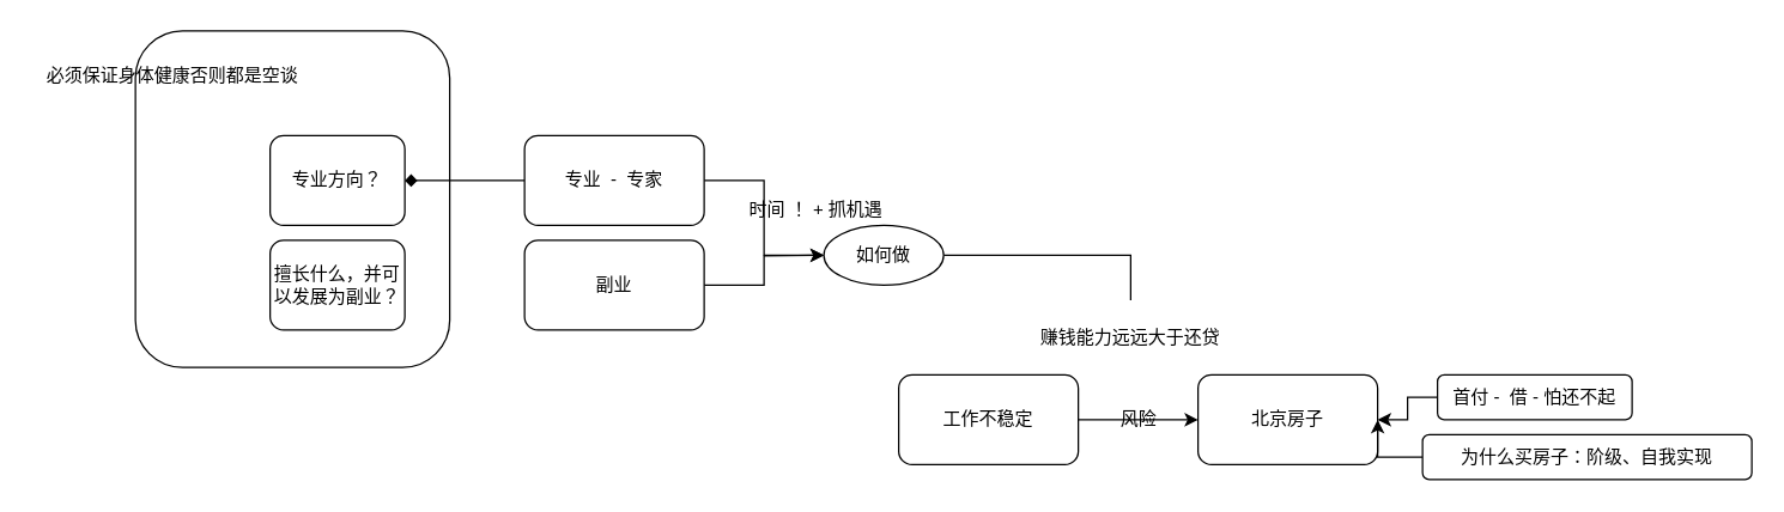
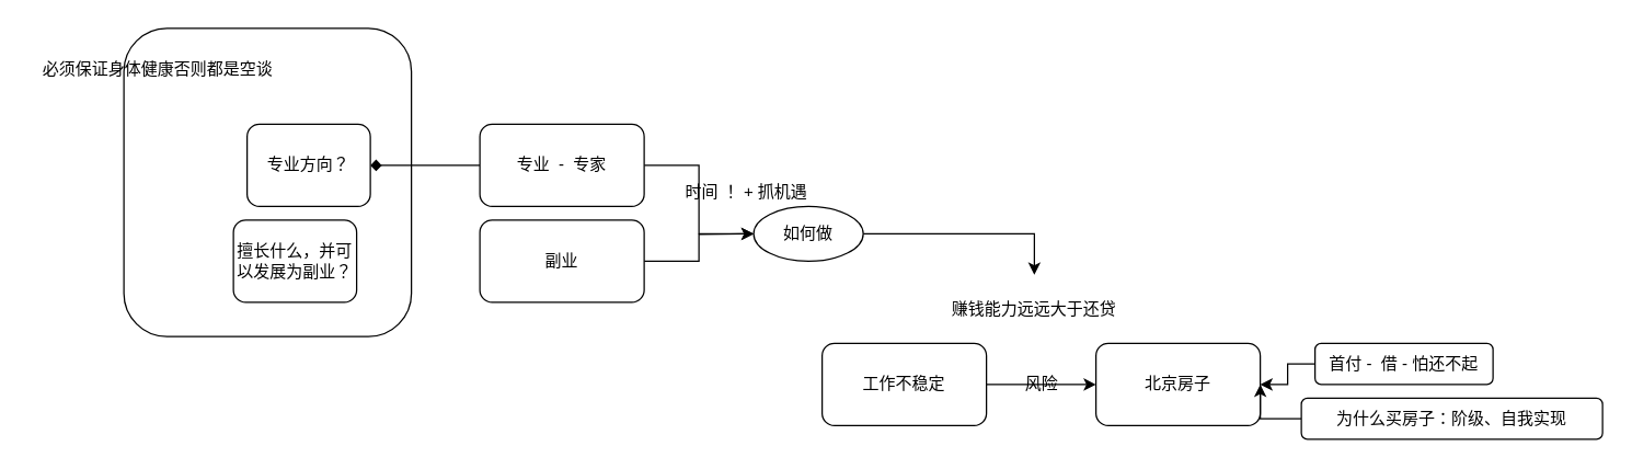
  <mxCell id="0" />
  <mxCell id="1" parent="0" />
  <mxCell id="2" value="" style="rounded=1;whiteSpace=wrap;html=1;" vertex="1" parent="1"><mxGeometry x="90" y="20" width="210" height="225" as="geometry" /></mxCell>
  <mxCell id="3" style="edgeStyle=orthogonalEdgeStyle;rounded=0;orthogonalLoop=1;jettySize=auto;html=1;exitX=1;exitY=0.5;exitDx=0;exitDy=0;" edge="1" parent="1" source="4" target="5"><mxGeometry relative="1" as="geometry" /></mxCell>
  <mxCell id="4" value="工作不稳定" style="rounded=1;whiteSpace=wrap;html=1;" vertex="1" parent="1"><mxGeometry x="600" y="250" width="120" height="60" as="geometry" /></mxCell>
  <mxCell id="5" value="北京房子" style="rounded=1;whiteSpace=wrap;html=1;" vertex="1" parent="1"><mxGeometry x="800" y="250" width="120" height="60" as="geometry" /></mxCell>
  <mxCell id="6" style="edgeStyle=orthogonalEdgeStyle;rounded=0;orthogonalLoop=1;jettySize=auto;html=1;exitX=0;exitY=0.5;exitDx=0;exitDy=0;entryX=1;entryY=0.5;entryDx=0;entryDy=0;" edge="1" parent="1" source="7" target="5"><mxGeometry relative="1" as="geometry" /></mxCell>
  <mxCell id="7" value="首付 -&amp;nbsp; 借 - 怕还不起" style="rounded=1;whiteSpace=wrap;html=1;" vertex="1" parent="1"><mxGeometry x="960" y="250" width="130" height="30" as="geometry" /></mxCell>
  <mxCell id="8" style="edgeStyle=orthogonalEdgeStyle;rounded=0;orthogonalLoop=1;jettySize=auto;html=1;exitX=0;exitY=0.5;exitDx=0;exitDy=0;entryX=1;entryY=0.5;entryDx=0;entryDy=0;" edge="1" parent="1" source="9" target="5"><mxGeometry relative="1" as="geometry" /></mxCell>
  <mxCell id="9" value="为什么买房子：阶级、自我实现" style="rounded=1;whiteSpace=wrap;html=1;" vertex="1" parent="1"><mxGeometry x="950" y="290" width="220" height="30" as="geometry" /></mxCell>
  <mxCell id="10" value="风险" style="text;html=1;align=center;verticalAlign=middle;resizable=0;points=[];autosize=1;strokeColor=none;fillColor=none;" vertex="1" parent="1"><mxGeometry x="740" y="270" width="40" height="20" as="geometry" /></mxCell>
  <mxCell id="11" value="赚钱能力远远大于还贷" style="text;html=1;strokeColor=none;fillColor=none;align=center;verticalAlign=middle;whiteSpace=wrap;rounded=0;" vertex="1" parent="1"><mxGeometry x="600" y="200" width="310" height="50" as="geometry" /></mxCell>
- <mxCell id="12" style="edgeStyle=orthogonalEdgeStyle;rounded=0;orthogonalLoop=1;jettySize=auto;html=1;exitX=1;exitY=0.5;exitDx=0;exitDy=0;endArrow=none;" edge="1" parent="1" source="13" target="11"><mxGeometry relative="1" as="geometry" /></mxCell>
+ <mxCell id="12" style="edgeStyle=orthogonalEdgeStyle;rounded=0;orthogonalLoop=1;jettySize=auto;html=1;exitX=1;exitY=0.5;exitDx=0;exitDy=0;" edge="1" parent="1" source="13" target="11"><mxGeometry relative="1" as="geometry" /></mxCell>
  <mxCell id="13" value="如何做" style="ellipse;whiteSpace=wrap;html=1;" vertex="1" parent="1"><mxGeometry x="550" y="150" width="80" height="40" as="geometry" /></mxCell>
  <mxCell id="14" style="edgeStyle=orthogonalEdgeStyle;rounded=0;orthogonalLoop=1;jettySize=auto;html=1;exitX=1;exitY=0.5;exitDx=0;exitDy=0;entryX=0;entryY=0.5;entryDx=0;entryDy=0;" edge="1" parent="1" source="16" target="13"><mxGeometry relative="1" as="geometry" /></mxCell>
  <mxCell id="15" style="edgeStyle=orthogonalEdgeStyle;rounded=0;orthogonalLoop=1;jettySize=auto;html=1;exitX=0;exitY=0.5;exitDx=0;exitDy=0;entryX=1;entryY=0.5;entryDx=0;entryDy=0;endArrow=diamond;" edge="1" parent="1" source="16" target="21"><mxGeometry relative="1" as="geometry" /></mxCell>
  <mxCell id="16" value="专业&amp;nbsp; -&amp;nbsp; 专家" style="rounded=1;whiteSpace=wrap;html=1;" vertex="1" parent="1"><mxGeometry x="350" y="90" width="120" height="60" as="geometry" /></mxCell>
  <mxCell id="17" style="edgeStyle=orthogonalEdgeStyle;rounded=0;orthogonalLoop=1;jettySize=auto;html=1;exitX=1;exitY=0.5;exitDx=0;exitDy=0;" edge="1" parent="1" source="18"><mxGeometry relative="1" as="geometry"><mxPoint x="550" y="170" as="targetPoint" /></mxGeometry></mxCell>
  <mxCell id="18" value="副业" style="rounded=1;whiteSpace=wrap;html=1;" vertex="1" parent="1"><mxGeometry x="350" y="160" width="120" height="60" as="geometry" /></mxCell>
  <mxCell id="19" value="时间 ！ + 抓机遇" style="text;html=1;strokeColor=none;fillColor=none;align=center;verticalAlign=middle;whiteSpace=wrap;rounded=0;" vertex="1" parent="1"><mxGeometry x="480" y="120" width="130" height="40" as="geometry" /></mxCell>
- <mxCell id="20" value="擅长什么，并可以发展为副业？" style="rounded=1;whiteSpace=wrap;html=1;" vertex="1" parent="1"><mxGeometry x="180" y="160" width="90" height="60" as="geometry" /></mxCell>
+ <mxCell id="20" value="擅长什么，并可以发展为副业？" style="rounded=1;whiteSpace=wrap;html=1;" vertex="1" parent="1"><mxGeometry x="170" y="160" width="90" height="60" as="geometry" /></mxCell>
  <mxCell id="21" value="专业方向？" style="rounded=1;whiteSpace=wrap;html=1;" vertex="1" parent="1"><mxGeometry x="180" y="90" width="90" height="60" as="geometry" /></mxCell>
  <mxCell id="22" value="必须保证身体健康否则都是空谈" style="text;html=1;strokeColor=none;fillColor=none;align=center;verticalAlign=middle;whiteSpace=wrap;rounded=0;" vertex="1" parent="1"><mxGeometry x="20" y="30" width="190" height="40" as="geometry" /></mxCell>
